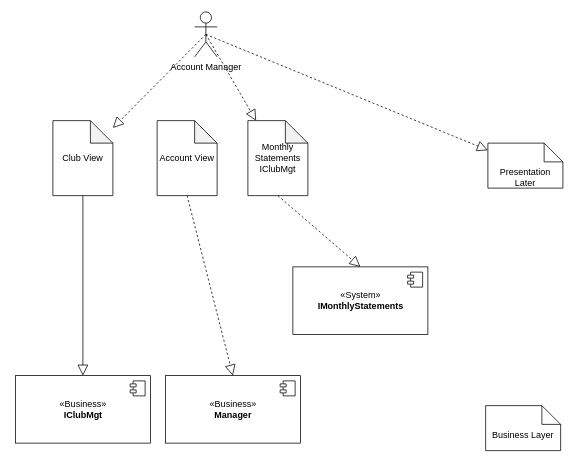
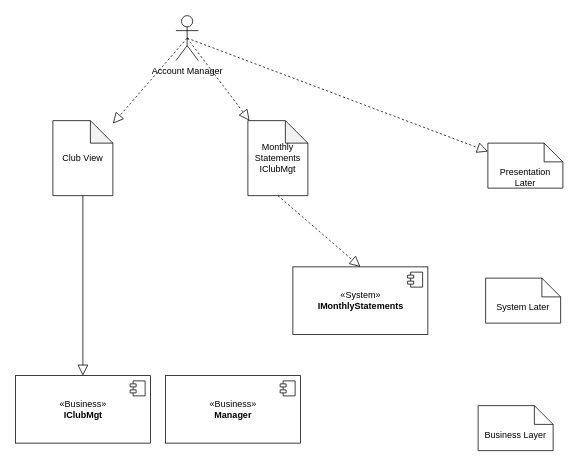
  <mxCell id="0" />
  <mxCell id="1" parent="0" />
- <mxCell id="2" value="Account Manager&lt;br&gt;" style="shape=umlActor;verticalLabelPosition=bottom;verticalAlign=top;html=1;" vertex="1" parent="1"><mxGeometry x="259" y="15" width="30" height="60" as="geometry" /></mxCell>
+ <mxCell id="2" value="Account Manager&lt;br&gt;" style="shape=umlActor;verticalLabelPosition=bottom;verticalAlign=top;html=1;" vertex="1" parent="1"><mxGeometry x="234" y="20" width="30" height="60" as="geometry" /></mxCell>
  <mxCell id="3" value="Presentation Later&lt;br&gt;" style="shape=note2;boundedLbl=1;whiteSpace=wrap;html=1;size=25;verticalAlign=top;align=center;" vertex="1" parent="1"><mxGeometry x="650" y="190" width="100" height="60" as="geometry" /></mxCell>
  <mxCell id="4" value="Club View" style="shape=note;whiteSpace=wrap;html=1;backgroundOutline=1;darkOpacity=0.05;" vertex="1" parent="1"><mxGeometry x="70" y="160" width="80" height="100" as="geometry" /></mxCell>
  <mxCell id="5" value="Monthly Statements IClubMgt" style="shape=note;whiteSpace=wrap;html=1;backgroundOutline=1;darkOpacity=0.05;" vertex="1" parent="1"><mxGeometry x="330" y="160" width="80" height="100" as="geometry" /></mxCell>
  <mxCell id="6" value="" style="endArrow=block;dashed=1;endFill=0;endSize=12;html=1;rounded=0;exitX=0.5;exitY=0.5;exitDx=0;exitDy=0;exitPerimeter=0;" edge="1" parent="1" source="2" target="4"><mxGeometry width="160" relative="1" as="geometry"><mxPoint x="210" y="70" as="sourcePoint" /><mxPoint x="310" y="320" as="targetPoint" /></mxGeometry></mxCell>
  <mxCell id="7" value="" style="endArrow=block;dashed=1;endFill=0;endSize=12;html=1;rounded=0;exitX=0.5;exitY=0.5;exitDx=0;exitDy=0;exitPerimeter=0;" edge="1" parent="1" source="2" target="5"><mxGeometry width="160" relative="1" as="geometry"><mxPoint x="220" y="80" as="sourcePoint" /><mxPoint x="155.714" y="170" as="targetPoint" /></mxGeometry></mxCell>
- <mxCell id="8" value="Account View" style="shape=note;whiteSpace=wrap;html=1;backgroundOutline=1;darkOpacity=0.05;" vertex="1" parent="1"><mxGeometry x="209" y="160" width="80" height="100" as="geometry" /></mxCell>
  <mxCell id="9" value="" style="endArrow=block;dashed=1;endFill=0;endSize=12;html=1;rounded=0;exitX=0.5;exitY=0.5;exitDx=0;exitDy=0;exitPerimeter=0;" edge="1" parent="1" source="2" target="3"><mxGeometry width="160" relative="1" as="geometry"><mxPoint x="150" y="320" as="sourcePoint" /><mxPoint x="310" y="320" as="targetPoint" /></mxGeometry></mxCell>
- <mxCell id="11" value="Business Layer" style="shape=note2;boundedLbl=1;whiteSpace=wrap;html=1;size=25;verticalAlign=top;align=center;" vertex="1" parent="1"><mxGeometry x="647" y="540" width="100" height="60" as="geometry" /></mxCell>
+ <mxCell id="10" value="System&amp;nbsp;Later" style="shape=note2;boundedLbl=1;whiteSpace=wrap;html=1;size=25;verticalAlign=top;align=center;" vertex="1" parent="1"><mxGeometry x="647" y="370" width="100" height="60" as="geometry" /></mxCell>
+ <mxCell id="11" value="Business Layer" style="shape=note2;boundedLbl=1;whiteSpace=wrap;html=1;size=25;verticalAlign=top;align=center;" vertex="1" parent="1"><mxGeometry x="637" y="540" width="100" height="60" as="geometry" /></mxCell>
  <mxCell id="12" value="«System»&lt;br&gt;&lt;b&gt;IMonthlyStatements&lt;/b&gt;" style="html=1;dropTarget=0;" vertex="1" parent="1"><mxGeometry x="390" y="355" width="180" height="90" as="geometry" /></mxCell>
  <mxCell id="13" value="" style="shape=module;jettyWidth=8;jettyHeight=4;" vertex="1" parent="12"><mxGeometry x="1" width="20" height="20" relative="1" as="geometry"><mxPoint x="-27" y="7" as="offset" /></mxGeometry></mxCell>
  <mxCell id="14" value="" style="endArrow=block;dashed=1;endFill=0;endSize=12;html=1;rounded=0;exitX=0.5;exitY=1;exitDx=0;exitDy=0;exitPerimeter=0;entryX=0.5;entryY=0;entryDx=0;entryDy=0;" edge="1" parent="1" source="5" target="12"><mxGeometry width="160" relative="1" as="geometry"><mxPoint x="130" y="330" as="sourcePoint" /><mxPoint x="290" y="330" as="targetPoint" /></mxGeometry></mxCell>
  <mxCell id="15" value="«Business»&lt;br&gt;&lt;b&gt;Manager&lt;/b&gt;" style="html=1;dropTarget=0;" vertex="1" parent="1"><mxGeometry x="220" y="500" width="180" height="90" as="geometry" /></mxCell>
  <mxCell id="16" value="" style="shape=module;jettyWidth=8;jettyHeight=4;" vertex="1" parent="15"><mxGeometry x="1" width="20" height="20" relative="1" as="geometry"><mxPoint x="-27" y="7" as="offset" /></mxGeometry></mxCell>
- <mxCell id="17" value="" style="endArrow=block;dashed=1;endFill=0;endSize=12;html=1;rounded=0;entryX=0.5;entryY=0;entryDx=0;entryDy=0;exitX=0.5;exitY=1;exitDx=0;exitDy=0;exitPerimeter=0;" edge="1" parent="1" source="8" target="15"><mxGeometry width="160" relative="1" as="geometry"><mxPoint x="130" y="330" as="sourcePoint" /><mxPoint x="290" y="330" as="targetPoint" /></mxGeometry></mxCell>
  <mxCell id="18" value="«Business»&lt;br&gt;&lt;b&gt;IClubMgt&lt;/b&gt;" style="html=1;dropTarget=0;" vertex="1" parent="1"><mxGeometry x="20" y="500" width="180" height="90" as="geometry" /></mxCell>
  <mxCell id="19" value="" style="shape=module;jettyWidth=8;jettyHeight=4;" vertex="1" parent="18"><mxGeometry x="1" width="20" height="20" relative="1" as="geometry"><mxPoint x="-27" y="7" as="offset" /></mxGeometry></mxCell>
  <mxCell id="20" value="" style="endArrow=block;dashed=0;endFill=0;endSize=12;html=1;rounded=0;exitX=0.5;exitY=1;exitDx=0;exitDy=0;exitPerimeter=0;entryX=0.5;entryY=0;entryDx=0;entryDy=0;" edge="1" parent="1" source="4" target="18"><mxGeometry width="160" relative="1" as="geometry"><mxPoint x="130" y="330" as="sourcePoint" /><mxPoint x="290" y="330" as="targetPoint" /></mxGeometry></mxCell>
